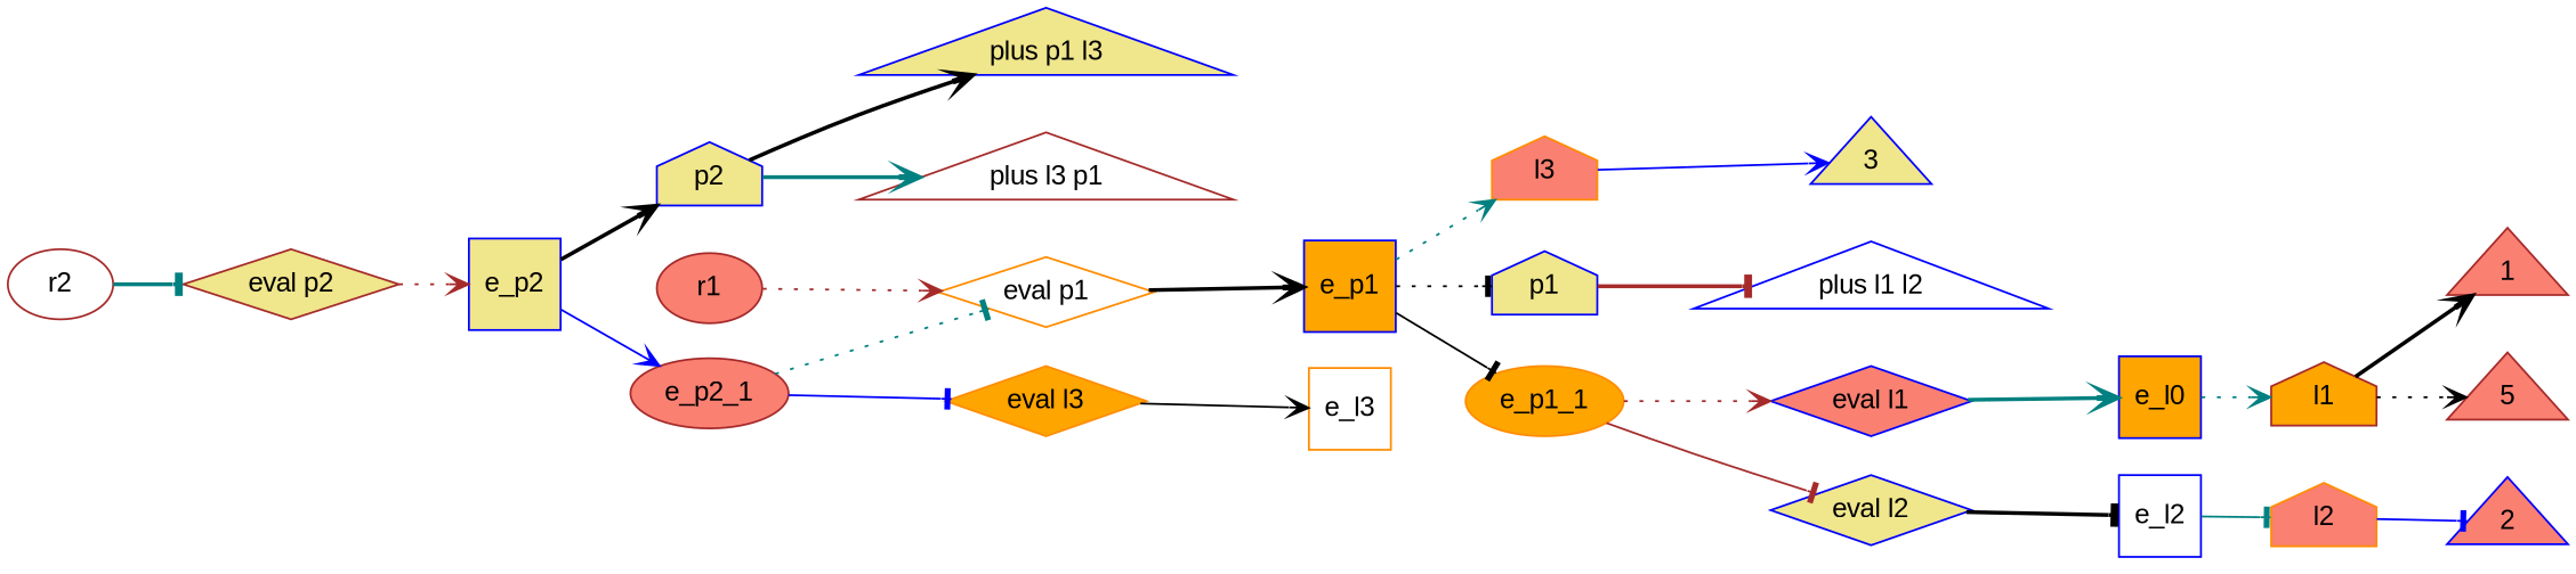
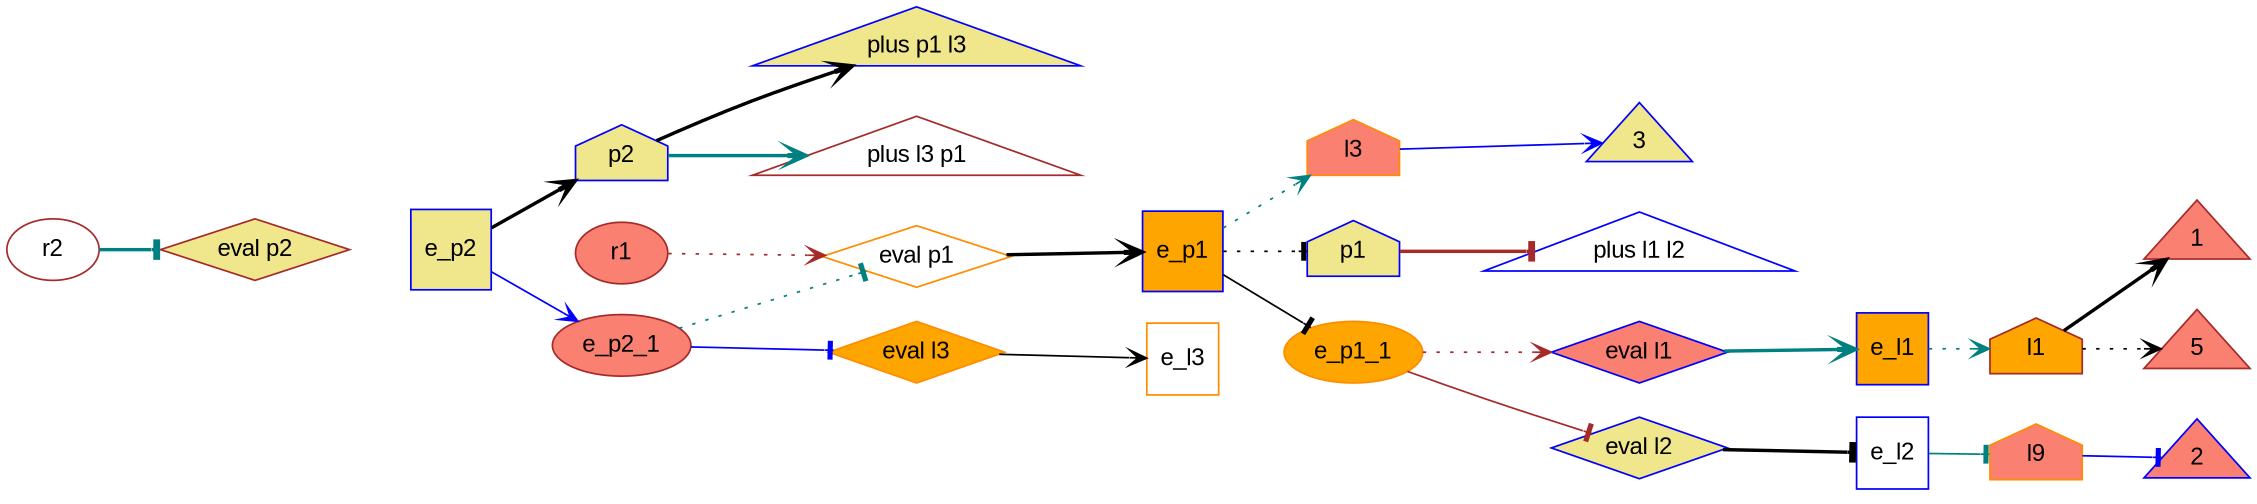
  digraph {
    fontname="Liberation Sans"
    rankdir=LR
    node [color=blue fillcolor=salmon fontname="Liberation Sans" shape=triangle style=filled]
    edge [arrowhead=vee color=black fontname="Liberation Sans" style=bold]
    l1 [color=brown fillcolor=orange shape=house]
-   l2 [color=darkorange shape=house]
+   l2 [color=darkorange shape=house label=l9]
    l3 [color=darkorange shape=house]
    p1 [fillcolor=khaki shape=house]
    p2 [fillcolor=khaki shape=house]
    "eval p1" [color=darkorange fillcolor=white shape=diamond]
    "eval p2" [color=brown fillcolor=khaki shape=diamond]
    "eval l1" [shape=diamond]
    "eval l2" [fillcolor=khaki shape=diamond]
    "eval l3" [color=darkorange fillcolor=orange shape=diamond]
    "plus l1 l2" [fillcolor=white]
    "plus p1 l3" [fillcolor=khaki]
    "plus l3 p1" [color=brown fillcolor=white]
    1 [color=brown]
    2
    3 [fillcolor=khaki]
    5 [color=brown]
    e_p1 [fillcolor=orange shape=square]
    e_p2 [fillcolor=khaki shape=square]
-   e_l1 [fillcolor=orange shape=square label=e_l0]
+   e_l1 [fillcolor=orange shape=square]
    e_l2 [fillcolor=white shape=square]
    e_l3 [color=darkorange fillcolor=white shape=square]
    e_p1_1 [color=darkorange fillcolor=orange shape=""]
    e_p2_1 [color=brown shape=""]
    r1 [color=brown shape=""]
    r2 [color=brown fillcolor=white shape=""]
    subgraph sub_1 {
      l1
      l2
      l3
      p1
      p2
    }
    subgraph sub_2 {
      "eval p1"
      "eval p2"
      "eval l1"
      "eval l2"
      "eval l3"
    }
    subgraph sub_3 {
      "plus l1 l2"
      "plus p1 l3"
      "plus l3 p1"
      1
      2
      3
      5
    }
    subgraph sub_4 {
      e_p1
      e_p2
      e_l1
      e_l2
      e_l3
    }
    l1 -> 1
    l1 -> 5 [style=dotted]
    l2 -> 2 [arrowhead=tee color=blue style=solid]
    l3 -> 3 [color=blue style=solid]
    p1 -> "plus l1 l2" [arrowhead=tee color=brown]
    p2 -> "plus p1 l3"
    p2 -> "plus l3 p1" [color=teal]
    "eval p1" -> e_p1
-   "eval p2" -> e_p2 [color=brown style=dotted]
    "eval l1" -> e_l1 [color=teal]
    "eval l2" -> e_l2 [arrowhead=tee]
    "eval l3" -> e_l3 [style=solid]
    e_p1 -> l3 [color=teal style=dotted]
    e_p1 -> p1 [arrowhead=tee style=dotted]
    e_p1 -> e_p1_1 [arrowhead=tee style=solid]
    e_p2 -> p2
    e_p2 -> e_p2_1 [color=blue style=solid]
    e_l1 -> l1 [color=teal style=dotted]
    e_l2 -> l2 [arrowhead=tee color=teal style=solid]
    e_p1_1 -> "eval l1" [color=brown style=dotted]
    e_p1_1 -> "eval l2" [arrowhead=tee color=brown style=solid]
    e_p2_1 -> "eval p1" [arrowhead=tee color=teal style=dotted]
    e_p2_1 -> "eval l3" [arrowhead=tee color=blue style=solid]
    r1 -> "eval p1" [color=brown style=dotted]
    r2 -> "eval p2" [arrowhead=tee color=teal]
  }
